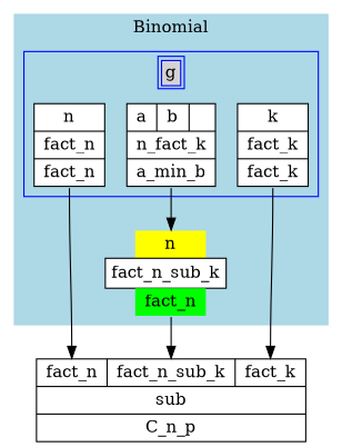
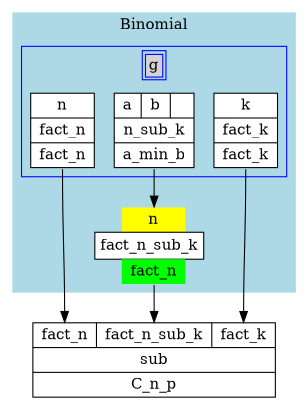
  digraph {
    node [color=black fillcolor=white shape=record style=filled]
    edge [tailport=fact_n]
    n1 [label="{ n | {fact_n} | <fact_n> fact_n }"]
-   n2 [label="{ {a|b|} | {n_fact_k} | <a_min_b> a_min_b}"]
+   n2 [label="{ {a|b|} | {n_sub_k} | <a_min_b> a_min_b}"]
    n3 [label="{ k | {fact_k} | <fact_k> fact_k}"]
    n4 [fillcolor=none label=< 										<TABLE BORDER="0" CELLBORDER="1" CELLSPACING="0" CELLPADDING="4"> 											<TR><TD BORDER="0"></TD><TD BORDER="0" PORT="n" BGCOLOR="yellow">n</TD>			 											 <TD BORDER="0"></TD></TR> 											<TR><TD BGCOLOR="white" COLSPAN="3">fact_n_sub_k</TD></TR> 											<TR><TD BORDER="0"></TD><TD BORDER="0" PORT="fact_n" BGCOLOR="green">fact_n</TD>			 											 <TD BORDER="0"></TD></TR> 										</TABLE> 										> margin=0 shape=none]
    n5 [label="{ {<fact_n> fact_n  | <fact_n_sub_k> fact_n_sub_k | <fact_k> fact_k} | {sub} | C_n_p}"]
    subgraph cluster_1 {
      color=lightblue
      label=Binomial
      style=filled
      n4
      subgraph cluster_2 {
        color=blue
        fillcolor=lightblue
        label=<<TABLE><TR><TD BGCOLOR="lightgrey">g</TD></TR></TABLE>>
        style=filled
        n1
        n2
        n3
      }
    }
    n1 -> n5 [headport=fact_n]
    n2 -> n4 [headport=n tailport=a_min_b]
    n3 -> n5 [headport=fact_k tailport=fact_k]
    n4 -> n5 [headport=fact_n_sub_k]
  }
